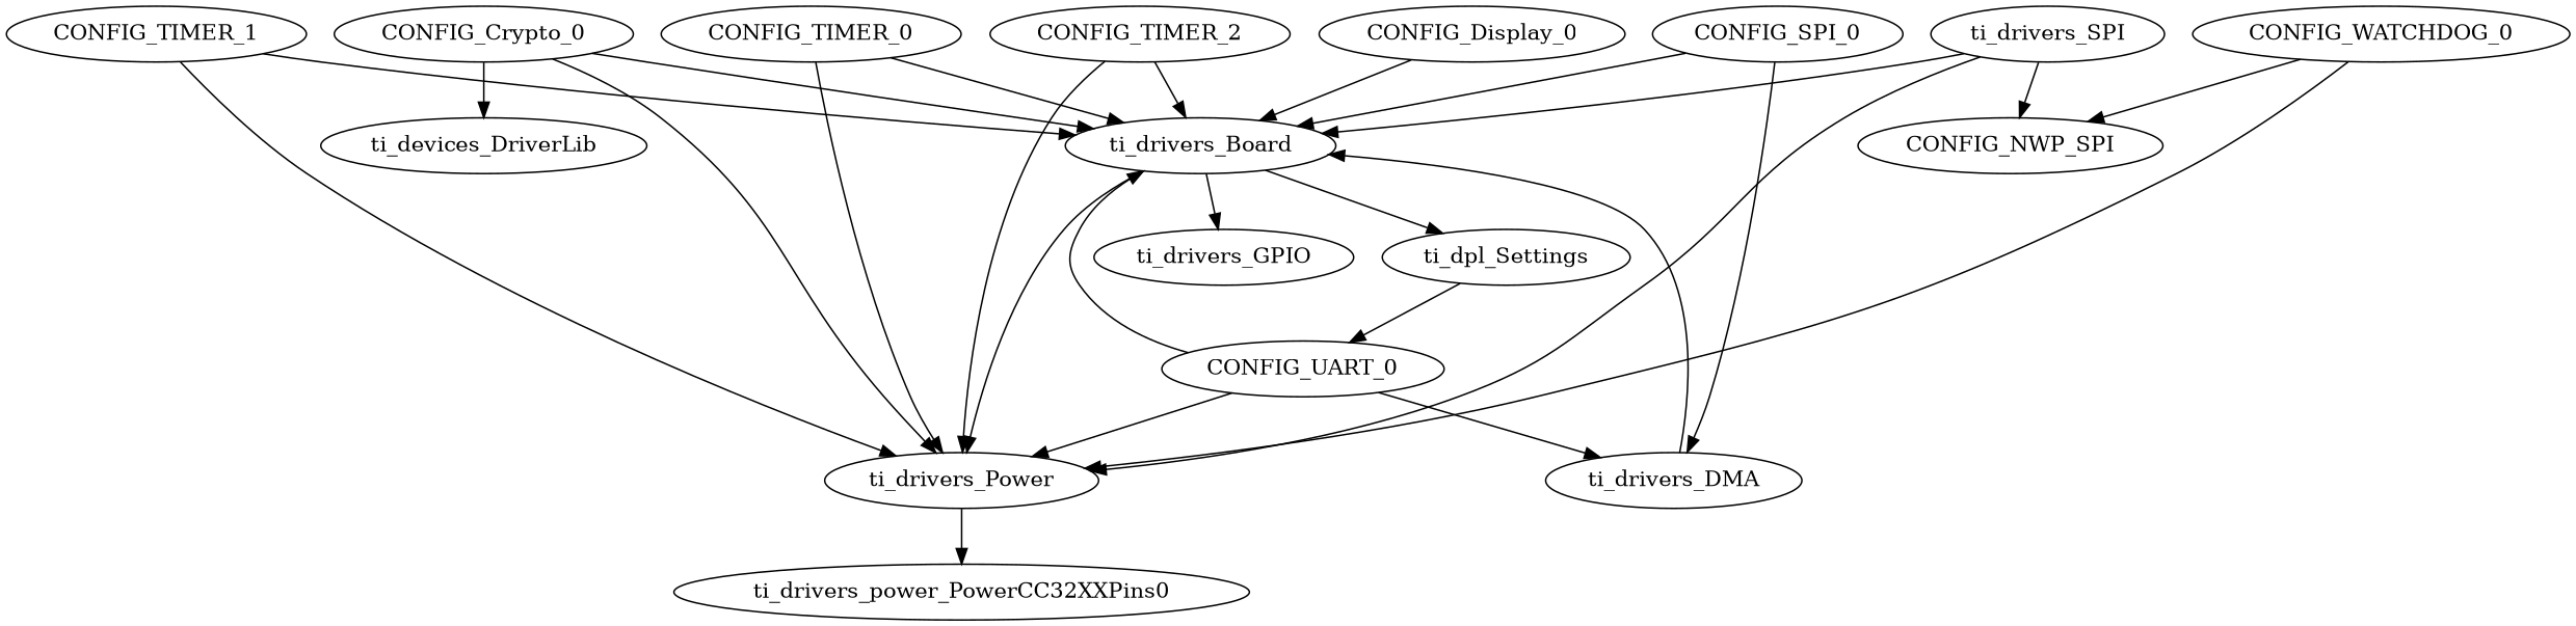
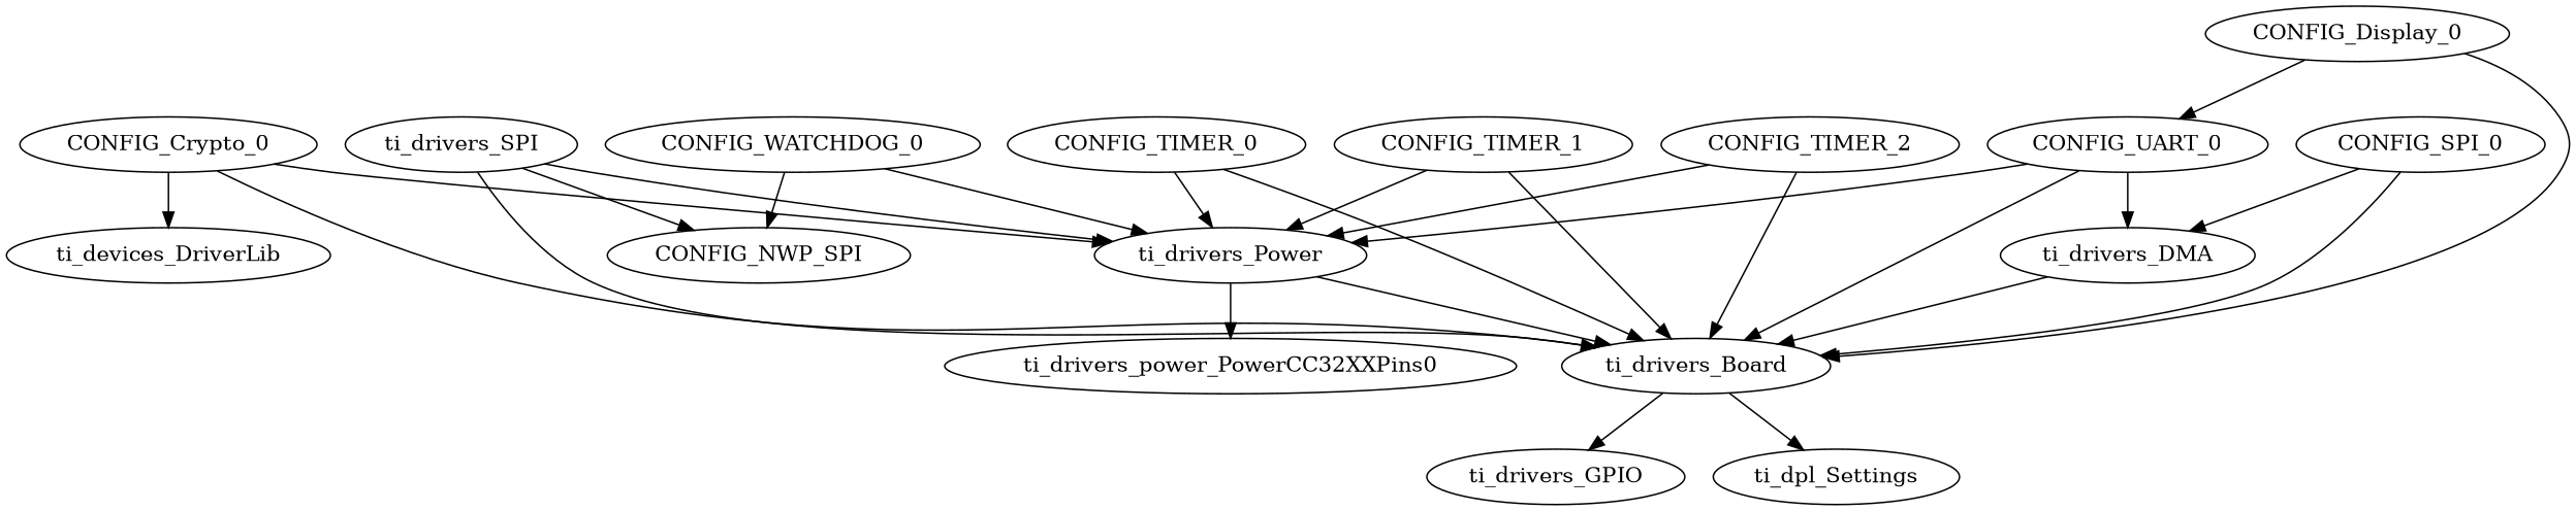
  digraph {
    rankdir=TB
    CONFIG_Display_0
    ti_drivers_Board
    CONFIG_UART_0
    ti_drivers_GPIO
    ti_dpl_Settings
    ti_drivers_Power
    ti_drivers_DMA
    ti_drivers_power_PowerCC32XXPins0
    CONFIG_Crypto_0
    ti_devices_DriverLib
    ti_drivers_SPI
    CONFIG_NWP_SPI
    CONFIG_SPI_0
    CONFIG_TIMER_0
    CONFIG_TIMER_1
    CONFIG_TIMER_2
    CONFIG_WATCHDOG_0
    CONFIG_Display_0 -> ti_drivers_Board
-   ti_dpl_Settings -> CONFIG_UART_0
+   CONFIG_Display_0 -> CONFIG_UART_0
    ti_drivers_Board -> ti_drivers_GPIO
    ti_drivers_Board -> ti_dpl_Settings
    CONFIG_UART_0 -> ti_drivers_Board
    CONFIG_UART_0 -> ti_drivers_Power
    CONFIG_UART_0 -> ti_drivers_DMA
-   ti_drivers_Board -> ti_drivers_Power
+   ti_drivers_Power -> ti_drivers_Board
    ti_drivers_Power -> ti_drivers_power_PowerCC32XXPins0
    ti_drivers_DMA -> ti_drivers_Board
    CONFIG_Crypto_0 -> ti_drivers_Board
    CONFIG_Crypto_0 -> ti_drivers_Power
    CONFIG_Crypto_0 -> ti_devices_DriverLib
    ti_drivers_SPI -> ti_drivers_Board
    ti_drivers_SPI -> ti_drivers_Power
    ti_drivers_SPI -> CONFIG_NWP_SPI
    CONFIG_SPI_0 -> ti_drivers_Board
    CONFIG_SPI_0 -> ti_drivers_DMA
    CONFIG_TIMER_0 -> ti_drivers_Board
    CONFIG_TIMER_0 -> ti_drivers_Power
    CONFIG_TIMER_1 -> ti_drivers_Board
    CONFIG_TIMER_1 -> ti_drivers_Power
    CONFIG_TIMER_2 -> ti_drivers_Board
    CONFIG_TIMER_2 -> ti_drivers_Power
    CONFIG_WATCHDOG_0 -> ti_drivers_Power
    CONFIG_WATCHDOG_0 -> CONFIG_NWP_SPI
  }
